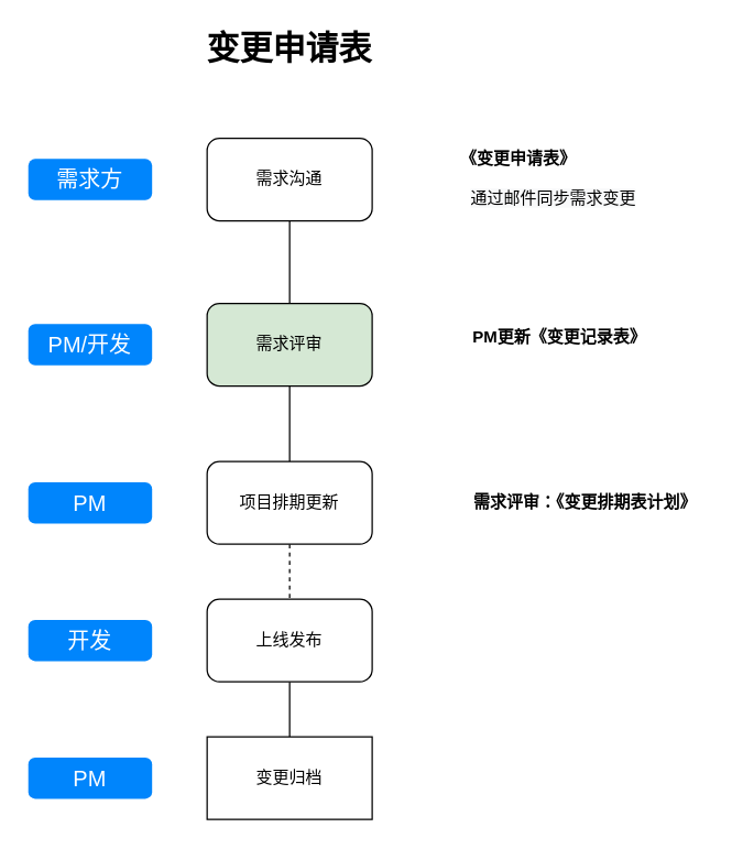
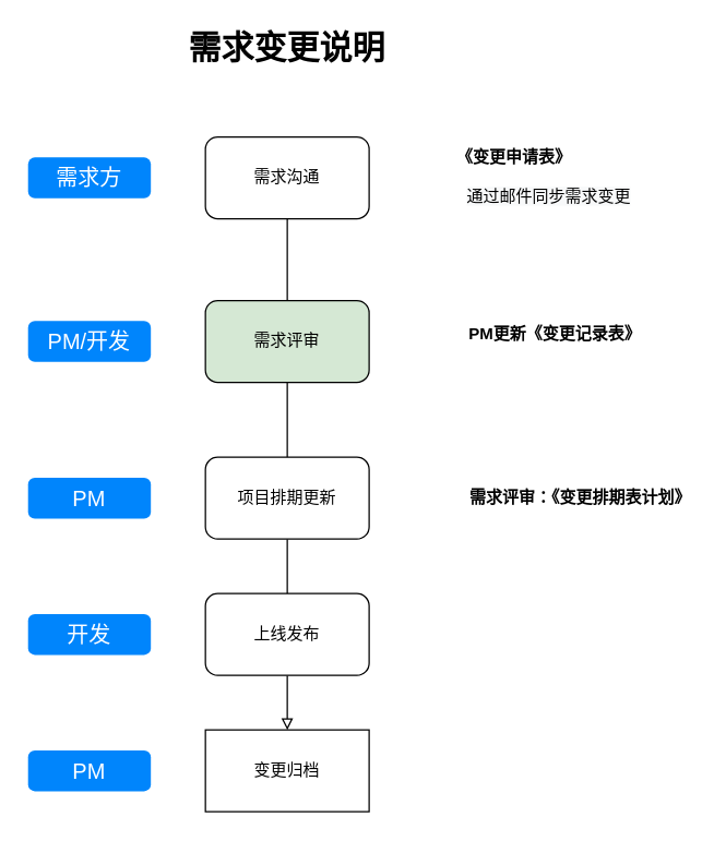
  <mxCell id="0" />
  <mxCell id="1" parent="0" />
- <mxCell id="2" value="变更申请表" style="text;html=1;strokeColor=none;fillColor=none;align=center;verticalAlign=middle;whiteSpace=wrap;rounded=0;fontStyle=1;labelBackgroundColor=none;fontSize=24;" parent="1" vertex="1"><mxGeometry x="130" y="20" width="160" height="30" as="geometry" /></mxCell>
+ <mxCell id="2" value="需求变更说明" style="text;html=1;strokeColor=none;fillColor=none;align=center;verticalAlign=middle;whiteSpace=wrap;rounded=0;fontStyle=1;labelBackgroundColor=none;fontSize=24;" parent="1" vertex="1"><mxGeometry x="130" y="20" width="160" height="30" as="geometry" /></mxCell>
  <mxCell id="3" value="需求方" style="html=1;shadow=0;dashed=0;shape=mxgraph.bootstrap.rrect;rSize=5;strokeColor=none;strokeWidth=1;fillColor=#0085FC;fontColor=#FFFFFF;whiteSpace=wrap;align=center;verticalAlign=middle;spacingLeft=0;fontStyle=0;fontSize=16;spacing=5;labelBackgroundColor=none;" parent="1" vertex="1"><mxGeometry x="20" y="115" width="90" height="30" as="geometry" /></mxCell>
  <mxCell id="4" style="edgeStyle=orthogonalEdgeStyle;rounded=0;orthogonalLoop=1;jettySize=auto;html=1;exitX=0.5;exitY=1;exitDx=0;exitDy=0;endArrow=none;endFill=0;" edge="1" parent="1" source="5"><mxGeometry relative="1" as="geometry"><mxPoint x="210" y="220" as="targetPoint" /></mxGeometry></mxCell>
  <mxCell id="5" value="需求沟通" style="rounded=1;whiteSpace=wrap;html=1;" vertex="1" parent="1"><mxGeometry x="150" y="100" width="120" height="60" as="geometry" /></mxCell>
  <mxCell id="6" value="《变更申请表》" style="text;html=1;strokeColor=none;fillColor=none;align=center;verticalAlign=middle;whiteSpace=wrap;rounded=0;fontStyle=1" vertex="1" parent="1"><mxGeometry x="290" y="100" width="172.5" height="30" as="geometry" /></mxCell>
  <mxCell id="7" value="需求评审：《变更排期表计划》" style="text;html=1;strokeColor=none;fillColor=none;align=center;verticalAlign=middle;whiteSpace=wrap;rounded=0;fontStyle=1" vertex="1" parent="1"><mxGeometry x="340" y="350" width="170" height="30" as="geometry" /></mxCell>
  <mxCell id="8" style="edgeStyle=orthogonalEdgeStyle;rounded=0;orthogonalLoop=1;jettySize=auto;html=1;exitX=0.5;exitY=1;exitDx=0;exitDy=0;entryX=0.5;entryY=0;entryDx=0;entryDy=0;endArrow=none;endFill=0;" edge="1" parent="1" source="9" target="12"><mxGeometry relative="1" as="geometry" /></mxCell>
  <mxCell id="9" value="需求评审" style="rounded=1;whiteSpace=wrap;html=1;fillColor=#d5e8d4;" vertex="1" parent="1"><mxGeometry x="150" y="220" width="120" height="60" as="geometry" /></mxCell>
  <mxCell id="10" value="PM/开发" style="html=1;shadow=0;dashed=0;shape=mxgraph.bootstrap.rrect;rSize=5;strokeColor=none;strokeWidth=1;fillColor=#0085FC;fontColor=#FFFFFF;whiteSpace=wrap;align=center;verticalAlign=middle;spacingLeft=0;fontStyle=0;fontSize=16;spacing=5;labelBackgroundColor=none;" vertex="1" parent="1"><mxGeometry x="20" y="235" width="90" height="30" as="geometry" /></mxCell>
- <mxCell id="11" style="edgeStyle=orthogonalEdgeStyle;rounded=0;orthogonalLoop=1;jettySize=auto;html=1;exitX=0.5;exitY=1;exitDx=0;exitDy=0;entryX=0.5;entryY=0;entryDx=0;entryDy=0;endArrow=none;endFill=0;dashed=1;" edge="1" parent="1" source="12" target="14"><mxGeometry relative="1" as="geometry" /></mxCell>
+ <mxCell id="11" style="edgeStyle=orthogonalEdgeStyle;rounded=0;orthogonalLoop=1;jettySize=auto;html=1;exitX=0.5;exitY=1;exitDx=0;exitDy=0;entryX=0.5;entryY=0;entryDx=0;entryDy=0;endArrow=none;endFill=0;" edge="1" parent="1" source="12" target="14"><mxGeometry relative="1" as="geometry" /></mxCell>
  <mxCell id="12" value="项目排期更新" style="rounded=1;whiteSpace=wrap;html=1;" vertex="1" parent="1"><mxGeometry x="150" y="335" width="120" height="60" as="geometry" /></mxCell>
- <mxCell id="13" style="edgeStyle=orthogonalEdgeStyle;rounded=0;orthogonalLoop=1;jettySize=auto;html=1;exitX=0.5;exitY=1;exitDx=0;exitDy=0;entryX=0.5;entryY=0;entryDx=0;entryDy=0;endArrow=none;endFill=0;" edge="1" parent="1" source="14" target="15"><mxGeometry relative="1" as="geometry" /></mxCell>
+ <mxCell id="13" style="edgeStyle=orthogonalEdgeStyle;rounded=0;orthogonalLoop=1;jettySize=auto;html=1;exitX=0.5;exitY=1;exitDx=0;exitDy=0;entryX=0.5;entryY=0;entryDx=0;entryDy=0;endArrow=block;endFill=0;" edge="1" parent="1" source="14" target="15"><mxGeometry relative="1" as="geometry" /></mxCell>
  <mxCell id="14" value="上线发布" style="rounded=1;whiteSpace=wrap;html=1;" vertex="1" parent="1"><mxGeometry x="150" y="435" width="120" height="60" as="geometry" /></mxCell>
  <mxCell id="15" value="变更归档" style="whiteSpace=wrap;html=1;rounded=0;" vertex="1" parent="1"><mxGeometry x="150" y="535" width="120" height="60" as="geometry" /></mxCell>
  <mxCell id="16" value="PM" style="html=1;shadow=0;dashed=0;shape=mxgraph.bootstrap.rrect;rSize=5;strokeColor=none;strokeWidth=1;fillColor=#0085FC;fontColor=#FFFFFF;whiteSpace=wrap;align=center;verticalAlign=middle;spacingLeft=0;fontStyle=0;fontSize=16;spacing=5;labelBackgroundColor=none;" vertex="1" parent="1"><mxGeometry x="20" y="350" width="90" height="30" as="geometry" /></mxCell>
  <mxCell id="17" value="开发" style="html=1;shadow=0;dashed=0;shape=mxgraph.bootstrap.rrect;rSize=5;strokeColor=none;strokeWidth=1;fillColor=#0085FC;fontColor=#FFFFFF;whiteSpace=wrap;align=center;verticalAlign=middle;spacingLeft=0;fontStyle=0;fontSize=16;spacing=5;labelBackgroundColor=none;" vertex="1" parent="1"><mxGeometry x="20" y="450" width="90" height="30" as="geometry" /></mxCell>
  <mxCell id="18" value="PM" style="html=1;shadow=0;dashed=0;shape=mxgraph.bootstrap.rrect;rSize=5;strokeColor=none;strokeWidth=1;fillColor=#0085FC;fontColor=#FFFFFF;whiteSpace=wrap;align=center;verticalAlign=middle;spacingLeft=0;fontStyle=0;fontSize=16;spacing=5;labelBackgroundColor=none;" vertex="1" parent="1"><mxGeometry x="20" y="550" width="90" height="30" as="geometry" /></mxCell>
  <mxCell id="19" value="PM更新《变更记录表》" style="text;html=1;strokeColor=none;fillColor=none;align=center;verticalAlign=middle;whiteSpace=wrap;rounded=0;fontStyle=1" vertex="1" parent="1"><mxGeometry x="340" y="230" width="132.5" height="30" as="geometry" /></mxCell>
  <mxCell id="20" value="&lt;span style=&quot;color: rgb(0, 0, 0); font-family: helvetica; font-size: 12px; font-style: normal; letter-spacing: normal; text-align: center; text-indent: 0px; text-transform: none; word-spacing: 0px; background-color: rgb(248, 249, 250); display: inline; float: none;&quot;&gt;通过邮件同步需求变更&lt;/span&gt;" style="text;whiteSpace=wrap;html=1;fontStyle=0" vertex="1" parent="1"><mxGeometry x="340" y="130" width="150" height="30" as="geometry" /></mxCell>
